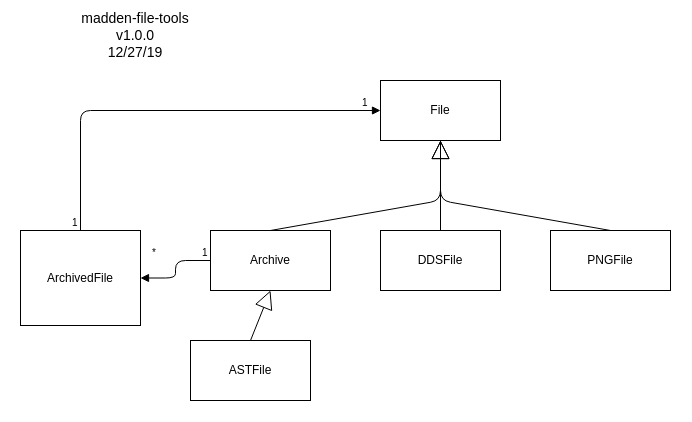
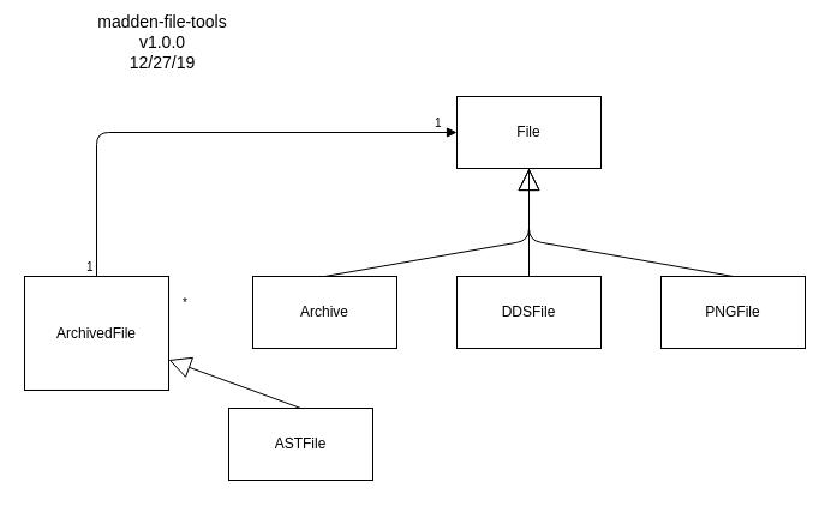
  <mxCell id="0" />
  <mxCell id="1" parent="0" />
  <mxCell id="2" value="File" style="rounded=0;whiteSpace=wrap;html=1;" vertex="1" parent="1"><mxGeometry x="380" y="80" width="120" height="60" as="geometry" /></mxCell>
  <mxCell id="3" value="Archive" style="rounded=0;whiteSpace=wrap;html=1;" vertex="1" parent="1"><mxGeometry x="210" y="230" width="120" height="60" as="geometry" /></mxCell>
  <mxCell id="4" value="" style="endArrow=block;endSize=16;endFill=0;html=1;exitX=0.5;exitY=0;exitDx=0;exitDy=0;entryX=0.5;entryY=1;entryDx=0;entryDy=0;" edge="1" parent="1" source="3" target="2"><mxGeometry width="160" relative="1" as="geometry"><mxPoint x="490" y="200" as="sourcePoint" /><mxPoint x="650" y="200" as="targetPoint" /><Array as="points"><mxPoint x="440" y="200" /></Array></mxGeometry></mxCell>
  <mxCell id="5" value="ASTFile" style="rounded=0;whiteSpace=wrap;html=1;" vertex="1" parent="1"><mxGeometry x="190" y="340" width="120" height="60" as="geometry" /></mxCell>
- <mxCell id="6" value="" style="endArrow=block;endSize=16;endFill=0;html=1;exitX=0.5;exitY=0;exitDx=0;exitDy=0;entryX=0.5;entryY=1;entryDx=0;entryDy=0;" edge="1" parent="1" source="5" target="3"><mxGeometry width="160" relative="1" as="geometry"><mxPoint x="280" y="240" as="sourcePoint" /><mxPoint x="280" y="130" as="targetPoint" /></mxGeometry></mxCell>
+ <mxCell id="6" value="" style="endArrow=block;endSize=16;endFill=0;html=1;exitX=0.5;exitY=0;exitDx=0;exitDy=0;" edge="1" parent="1" source="5" target="11"><mxGeometry width="160" relative="1" as="geometry"><mxPoint x="280" y="240" as="sourcePoint" /><mxPoint x="280" y="130" as="targetPoint" /></mxGeometry></mxCell>
  <mxCell id="7" value="DDSFile" style="rounded=0;whiteSpace=wrap;html=1;" vertex="1" parent="1"><mxGeometry x="380" y="230" width="120" height="60" as="geometry" /></mxCell>
  <mxCell id="8" value="" style="endArrow=none;endSize=16;endFill=0;html=1;exitX=0.5;exitY=0;exitDx=0;exitDy=0;entryX=0.5;entryY=1;entryDx=0;entryDy=0;" edge="1" parent="1" source="7" target="2"><mxGeometry width="160" relative="1" as="geometry"><mxPoint x="280" y="240" as="sourcePoint" /><mxPoint x="390" y="150" as="targetPoint" /><Array as="points" /></mxGeometry></mxCell>
  <mxCell id="9" value="PNGFile" style="rounded=0;whiteSpace=wrap;html=1;" vertex="1" parent="1"><mxGeometry x="550" y="230" width="120" height="60" as="geometry" /></mxCell>
  <mxCell id="10" value="" style="endArrow=block;endSize=16;endFill=0;html=1;exitX=0.5;exitY=0;exitDx=0;exitDy=0;" edge="1" parent="1" source="9"><mxGeometry width="160" relative="1" as="geometry"><mxPoint x="280" y="240" as="sourcePoint" /><mxPoint x="440" y="140" as="targetPoint" /><Array as="points"><mxPoint x="440" y="200" /></Array></mxGeometry></mxCell>
  <mxCell id="11" value="ArchivedFile" style="rounded=0;whiteSpace=wrap;html=1;" vertex="1" parent="1"><mxGeometry x="20" y="230" width="120" height="95" as="geometry" /></mxCell>
- <mxCell id="12" value="" style="endArrow=block;endFill=1;html=1;edgeStyle=orthogonalEdgeStyle;align=left;verticalAlign=top;entryX=1;entryY=0.5;entryDx=0;entryDy=0;exitX=0;exitY=0.5;exitDx=0;exitDy=0;" edge="1" parent="1" source="3" target="11"><mxGeometry x="0.143" y="-40" relative="1" as="geometry"><mxPoint x="170" y="240" as="sourcePoint" /><mxPoint x="290" y="160" as="targetPoint" /><mxPoint as="offset" /></mxGeometry></mxCell>
- <mxCell id="13" value="1" style="resizable=0;html=1;align=left;verticalAlign=bottom;labelBackgroundColor=#ffffff;fontSize=10;" connectable="0" vertex="1" parent="12"><mxGeometry x="-1" relative="1" as="geometry"><mxPoint x="-10" y="-0.2" as="offset" /></mxGeometry></mxCell>
  <mxCell id="14" value="*" style="resizable=0;html=1;align=left;verticalAlign=bottom;labelBackgroundColor=#ffffff;fontSize=10;" connectable="0" vertex="1" parent="1"><mxGeometry x="160" y="260" as="geometry"><mxPoint x="-10" y="-0.2" as="offset" /></mxGeometry></mxCell>
  <mxCell id="15" value="" style="endArrow=block;endFill=1;html=1;edgeStyle=orthogonalEdgeStyle;align=left;verticalAlign=top;entryX=0;entryY=0.5;entryDx=0;entryDy=0;exitX=0.5;exitY=0;exitDx=0;exitDy=0;" edge="1" parent="1" source="11" target="2"><mxGeometry x="0.143" y="-40" relative="1" as="geometry"><mxPoint x="219.667" y="270" as="sourcePoint" /><mxPoint x="149.667" y="270" as="targetPoint" /><mxPoint as="offset" /></mxGeometry></mxCell>
  <mxCell id="16" value="1" style="resizable=0;html=1;align=left;verticalAlign=bottom;labelBackgroundColor=#ffffff;fontSize=10;" connectable="0" vertex="1" parent="15"><mxGeometry x="-1" relative="1" as="geometry"><mxPoint x="-10" y="-0.2" as="offset" /></mxGeometry></mxCell>
  <mxCell id="17" value="1" style="resizable=0;html=1;align=left;verticalAlign=bottom;labelBackgroundColor=#ffffff;fontSize=10;" connectable="0" vertex="1" parent="1"><mxGeometry x="370" y="110" as="geometry"><mxPoint x="-10" y="-0.2" as="offset" /></mxGeometry></mxCell>
  <mxCell id="18" value="madden-file-tools&lt;br&gt;v1.0.0&lt;br style=&quot;font-size: 14px&quot;&gt;12/27/19" style="text;html=1;strokeColor=none;fillColor=none;align=center;verticalAlign=middle;whiteSpace=wrap;rounded=0;fontSize=14;" vertex="1" parent="1"><mxGeometry x="70" y="20" width="130" height="30" as="geometry" /></mxCell>
